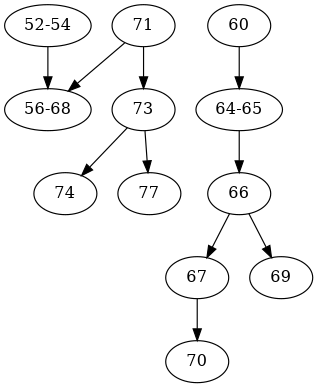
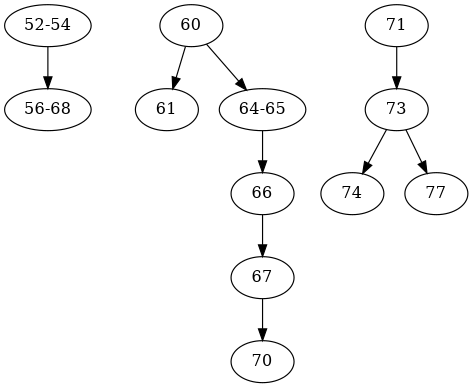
  digraph {
    rankdir=TB
    n1 [label="56-68"]
    60
+   61
    "64-65"
    "52-54"
    71
    73
    74
    77
    66
    67
-   69
    70
+   60 -> 61
    60 -> "64-65"
    "64-65" -> 66
    "52-54" -> n1
-   71 -> n1
    71 -> 73
    73 -> 74
    73 -> 77
    66 -> 67
-   66 -> 69
    67 -> 70
  }
